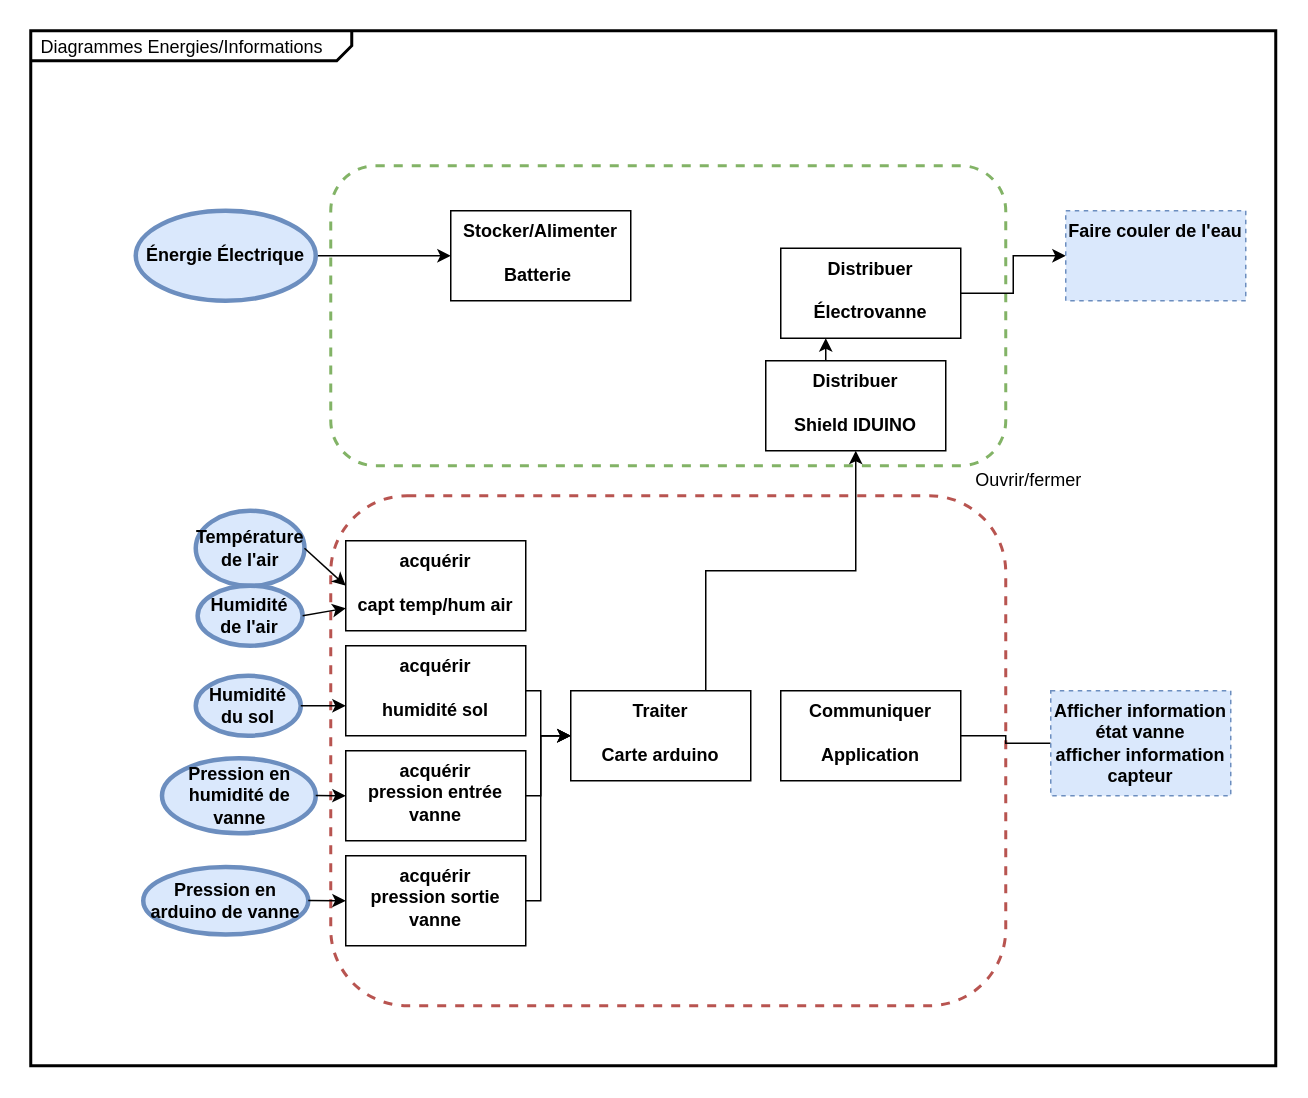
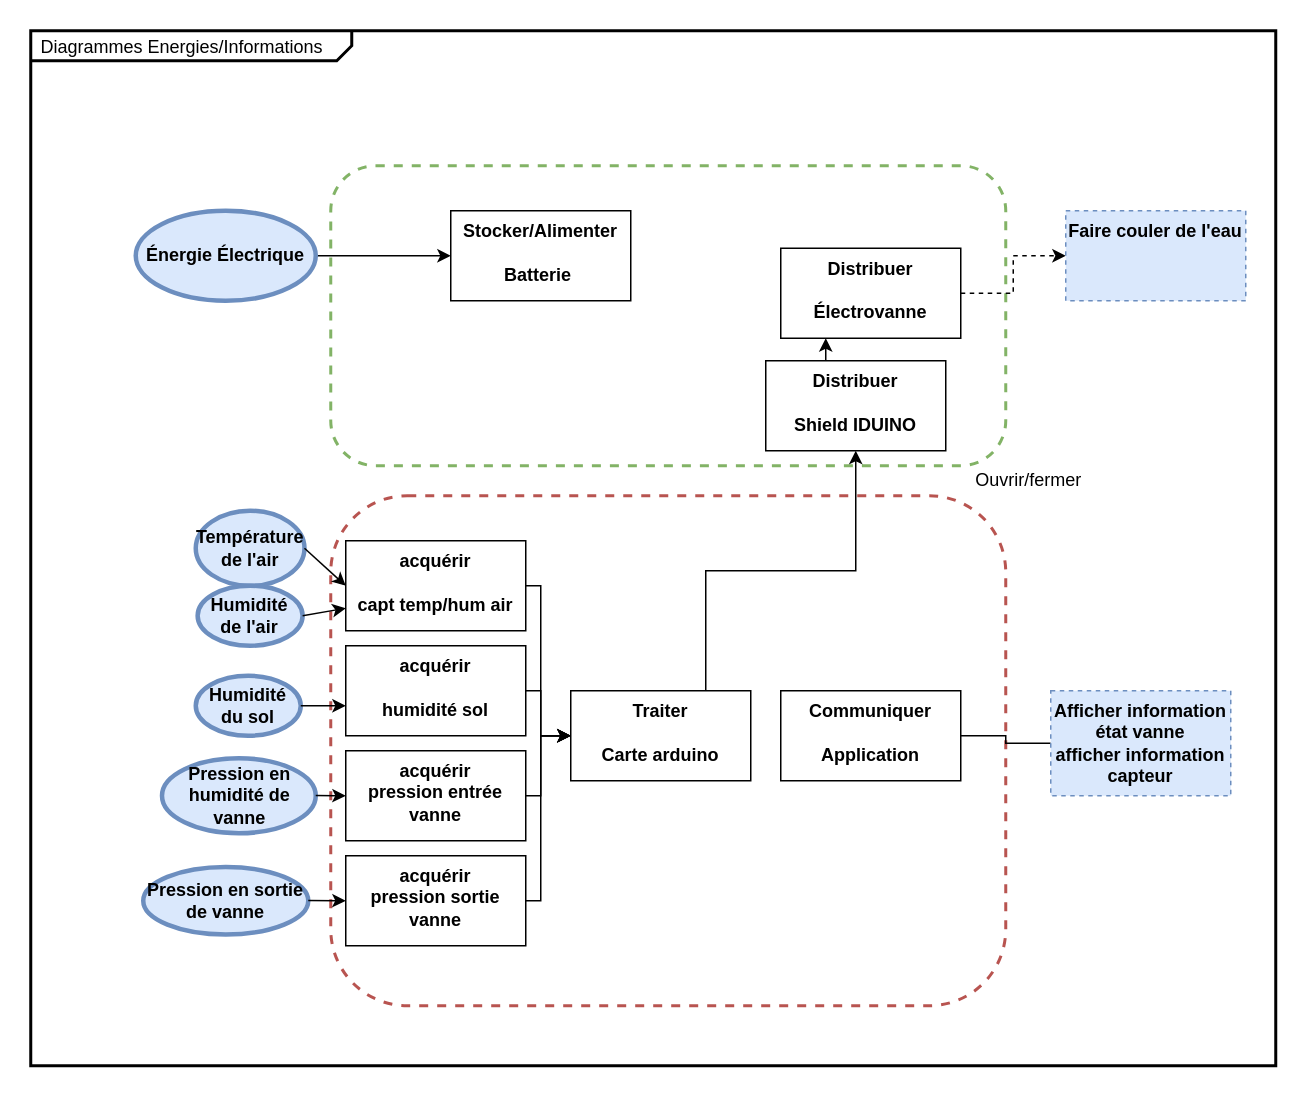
  <mxCell id="0" />
  <mxCell id="1" parent="0" />
  <mxCell id="2" value="&lt;p style=&quot;margin: 0px ; margin-top: 4px ; margin-left: 7px ; text-align: left&quot;&gt;Diagrammes Energies/Informations&lt;br&gt;&lt;/p&gt;" style="html=1;shape=mxgraph.sysml.package;overflow=fill;labelX=214;strokeWidth=2;align=center;fillColor=none;" parent="1" vertex="1"><mxGeometry x="20" y="20" width="830" height="690" as="geometry" /></mxCell>
  <mxCell id="3" value="" style="shape=rect;rounded=1;html=1;whiteSpace=wrap;align=center;dashed=1;strokeWidth=2;strokeColor=#82b366;fillColor=none;" parent="1" vertex="1"><mxGeometry x="220" y="110" width="450" height="200" as="geometry" /></mxCell>
  <mxCell id="4" style="edgeStyle=orthogonalEdgeStyle;rounded=0;orthogonalLoop=1;jettySize=auto;html=1;" parent="1" source="5" target="6" edge="1"><mxGeometry relative="1" as="geometry" /></mxCell>
  <mxCell id="5" value="Énergie Électrique" style="shape=ellipse;html=1;strokeWidth=3;fontStyle=1;whiteSpace=wrap;align=center;perimeter=ellipsePerimeter;fillColor=#dae8fc;strokeColor=#6c8ebf;" parent="1" vertex="1"><mxGeometry x="90" y="140" width="120" height="60" as="geometry" /></mxCell>
  <mxCell id="6" value="Stocker/Alimenter&lt;br&gt;&lt;br&gt;Batterie&amp;nbsp;" style="shape=rect;html=1;verticalAlign=top;fontStyle=1;whiteSpace=wrap;align=center;" parent="1" vertex="1"><mxGeometry x="300" y="140" width="120" height="60" as="geometry" /></mxCell>
- <mxCell id="7" style="edgeStyle=orthogonalEdgeStyle;rounded=0;orthogonalLoop=1;jettySize=auto;html=1;entryX=0;entryY=0.5;entryDx=0;entryDy=0;" parent="1" source="8" target="9" edge="1"><mxGeometry relative="1" as="geometry"><mxPoint x="750" y="170" as="targetPoint" /></mxGeometry></mxCell>
+ <mxCell id="7" style="edgeStyle=orthogonalEdgeStyle;rounded=0;orthogonalLoop=1;jettySize=auto;html=1;entryX=0;entryY=0.5;entryDx=0;entryDy=0;dashed=1;" parent="1" source="8" target="9" edge="1"><mxGeometry relative="1" as="geometry"><mxPoint x="750" y="170" as="targetPoint" /></mxGeometry></mxCell>
  <mxCell id="8" value="Distribuer&lt;br&gt;&lt;br&gt;Électrovanne" style="shape=rect;html=1;verticalAlign=top;fontStyle=1;whiteSpace=wrap;align=center;" parent="1" vertex="1"><mxGeometry x="520" y="165" width="120" height="60" as="geometry" /></mxCell>
  <mxCell id="9" value="Faire couler de l'eau" style="shape=rect;html=1;verticalAlign=top;fontStyle=1;whiteSpace=wrap;align=center;dashed=1;fillColor=#dae8fc;strokeColor=#6c8ebf;" parent="1" vertex="1"><mxGeometry x="710" y="140" width="120" height="60" as="geometry" /></mxCell>
  <mxCell id="10" style="edgeStyle=orthogonalEdgeStyle;rounded=0;orthogonalLoop=1;jettySize=auto;html=1;exitX=0.25;exitY=0;exitDx=0;exitDy=0;entryX=0.25;entryY=1;entryDx=0;entryDy=0;" edge="1" parent="1" source="11" target="8"><mxGeometry relative="1" as="geometry" /></mxCell>
  <mxCell id="11" value="Distribuer&lt;br&gt;&lt;br&gt;Shield IDUINO" style="shape=rect;html=1;verticalAlign=top;fontStyle=1;whiteSpace=wrap;align=center;" parent="1" vertex="1"><mxGeometry x="510" y="240" width="120" height="60" as="geometry" /></mxCell>
  <mxCell id="12" value="" style="shape=rect;rounded=1;html=1;whiteSpace=wrap;align=center;dashed=1;strokeWidth=2;strokeColor=#b85450;fillColor=none;" parent="1" vertex="1"><mxGeometry x="220" y="330" width="450" height="340" as="geometry" /></mxCell>
+ <mxCell id="13" style="edgeStyle=orthogonalEdgeStyle;rounded=0;orthogonalLoop=1;jettySize=auto;html=1;exitX=1;exitY=0.5;exitDx=0;exitDy=0;entryX=0;entryY=0.5;entryDx=0;entryDy=0;" parent="1" source="14" target="22" edge="1"><mxGeometry relative="1" as="geometry"><Array as="points"><mxPoint x="360" y="390" /><mxPoint x="360" y="490" /></Array></mxGeometry></mxCell>
  <mxCell id="14" value="acquérir&lt;br&gt;&lt;br&gt;capt temp/hum air" style="shape=rect;html=1;verticalAlign=top;fontStyle=1;whiteSpace=wrap;align=center;" parent="1" vertex="1"><mxGeometry x="230" y="360" width="120" height="60" as="geometry" /></mxCell>
  <mxCell id="15" style="edgeStyle=orthogonalEdgeStyle;rounded=0;orthogonalLoop=1;jettySize=auto;html=1;exitX=1;exitY=0.5;exitDx=0;exitDy=0;" parent="1" source="16" edge="1"><mxGeometry relative="1" as="geometry"><mxPoint x="380" y="490" as="targetPoint" /><Array as="points"><mxPoint x="360" y="460" /><mxPoint x="360" y="490" /></Array></mxGeometry></mxCell>
  <mxCell id="16" value="acquérir&lt;br&gt;&lt;br&gt;humidité sol" style="shape=rect;html=1;verticalAlign=top;fontStyle=1;whiteSpace=wrap;align=center;" parent="1" vertex="1"><mxGeometry x="230" y="430" width="120" height="60" as="geometry" /></mxCell>
  <mxCell id="17" style="edgeStyle=orthogonalEdgeStyle;rounded=0;orthogonalLoop=1;jettySize=auto;html=1;exitX=1;exitY=0.5;exitDx=0;exitDy=0;" parent="1" source="18" target="22" edge="1"><mxGeometry relative="1" as="geometry"><Array as="points"><mxPoint x="360" y="530" /><mxPoint x="360" y="490" /></Array></mxGeometry></mxCell>
  <mxCell id="18" value="acquérir&lt;br&gt;pression entrée vanne" style="shape=rect;html=1;verticalAlign=top;fontStyle=1;whiteSpace=wrap;align=center;" parent="1" vertex="1"><mxGeometry x="230" y="500" width="120" height="60" as="geometry" /></mxCell>
  <mxCell id="19" style="edgeStyle=orthogonalEdgeStyle;rounded=0;orthogonalLoop=1;jettySize=auto;html=1;exitX=1;exitY=0.5;exitDx=0;exitDy=0;entryX=0;entryY=0.5;entryDx=0;entryDy=0;" parent="1" source="20" target="22" edge="1"><mxGeometry relative="1" as="geometry"><Array as="points"><mxPoint x="360" y="600" /><mxPoint x="360" y="490" /></Array></mxGeometry></mxCell>
  <mxCell id="20" value="acquérir&lt;br&gt;pression sortie vanne" style="shape=rect;html=1;verticalAlign=top;fontStyle=1;whiteSpace=wrap;align=center;" parent="1" vertex="1"><mxGeometry x="230" y="570" width="120" height="60" as="geometry" /></mxCell>
  <mxCell id="21" style="edgeStyle=orthogonalEdgeStyle;rounded=0;orthogonalLoop=1;jettySize=auto;html=1;exitX=0.75;exitY=0;exitDx=0;exitDy=0;entryX=0.5;entryY=1;entryDx=0;entryDy=0;" edge="1" parent="1" source="22" target="11"><mxGeometry relative="1" as="geometry" /></mxCell>
  <mxCell id="22" value="Traiter&lt;br&gt;&lt;br&gt;Carte arduino" style="shape=rect;html=1;verticalAlign=top;fontStyle=1;whiteSpace=wrap;align=center;" parent="1" vertex="1"><mxGeometry x="380" y="460" width="120" height="60" as="geometry" /></mxCell>
  <mxCell id="23" style="edgeStyle=orthogonalEdgeStyle;rounded=0;orthogonalLoop=1;jettySize=auto;html=1;exitX=1;exitY=0.5;exitDx=0;exitDy=0;entryX=0;entryY=0.5;entryDx=0;entryDy=0;endArrow=none;endFill=0;" edge="1" parent="1" source="24" target="36"><mxGeometry relative="1" as="geometry" /></mxCell>
  <mxCell id="24" value="Communiquer&lt;br&gt;&lt;br&gt;Application" style="shape=rect;html=1;verticalAlign=top;fontStyle=1;whiteSpace=wrap;align=center;" parent="1" vertex="1"><mxGeometry x="520" y="460" width="120" height="60" as="geometry" /></mxCell>
  <mxCell id="25" value="Ouvrir/fermer" style="text;html=1;align=center;verticalAlign=middle;resizable=0;points=[];autosize=1;" parent="1" vertex="1"><mxGeometry x="640" y="310" width="90" height="20" as="geometry" /></mxCell>
  <mxCell id="26" value="Température de l'air" style="shape=ellipse;html=1;strokeWidth=3;fontStyle=1;whiteSpace=wrap;align=center;perimeter=ellipsePerimeter;fillColor=#dae8fc;strokeColor=#6c8ebf;" vertex="1" parent="1"><mxGeometry x="130" y="340" width="72.5" height="50" as="geometry" /></mxCell>
  <mxCell id="27" value="Pression en humidité de vanne" style="shape=ellipse;html=1;strokeWidth=3;fontStyle=1;whiteSpace=wrap;align=center;perimeter=ellipsePerimeter;fillColor=#dae8fc;strokeColor=#6c8ebf;" vertex="1" parent="1"><mxGeometry x="107.5" y="505" width="102.5" height="50" as="geometry" /></mxCell>
- <mxCell id="28" value="Pression en arduino de vanne" style="shape=ellipse;html=1;strokeWidth=3;fontStyle=1;whiteSpace=wrap;align=center;perimeter=ellipsePerimeter;fillColor=#dae8fc;strokeColor=#6c8ebf;" vertex="1" parent="1"><mxGeometry x="95" y="577.5" width="110" height="45" as="geometry" /></mxCell>
+ <mxCell id="28" value="Pression en sortie de vanne" style="shape=ellipse;html=1;strokeWidth=3;fontStyle=1;whiteSpace=wrap;align=center;perimeter=ellipsePerimeter;fillColor=#dae8fc;strokeColor=#6c8ebf;" vertex="1" parent="1"><mxGeometry x="95" y="577.5" width="110" height="45" as="geometry" /></mxCell>
  <mxCell id="29" value="Humidité de l'air" style="shape=ellipse;html=1;strokeWidth=3;fontStyle=1;whiteSpace=wrap;align=center;perimeter=ellipsePerimeter;fillColor=#dae8fc;strokeColor=#6c8ebf;" vertex="1" parent="1"><mxGeometry x="131.25" y="390" width="70" height="40" as="geometry" /></mxCell>
  <mxCell id="30" value="" style="endArrow=classic;html=1;exitX=1;exitY=0.5;exitDx=0;exitDy=0;entryX=0;entryY=0.5;entryDx=0;entryDy=0;" edge="1" parent="1" source="26" target="14"><mxGeometry width="50" height="50" relative="1" as="geometry"><mxPoint x="220" y="370" as="sourcePoint" /><mxPoint x="270" y="320" as="targetPoint" /></mxGeometry></mxCell>
  <mxCell id="31" value="" style="endArrow=classic;html=1;exitX=1;exitY=0.5;exitDx=0;exitDy=0;entryX=0;entryY=0.75;entryDx=0;entryDy=0;" edge="1" parent="1" source="29" target="14"><mxGeometry width="50" height="50" relative="1" as="geometry"><mxPoint x="212.5" y="375" as="sourcePoint" /><mxPoint x="240" y="400" as="targetPoint" /></mxGeometry></mxCell>
  <mxCell id="32" value="Humidité du sol" style="shape=ellipse;html=1;strokeWidth=3;fontStyle=1;whiteSpace=wrap;align=center;perimeter=ellipsePerimeter;fillColor=#dae8fc;strokeColor=#6c8ebf;" vertex="1" parent="1"><mxGeometry x="130" y="450" width="70" height="40" as="geometry" /></mxCell>
  <mxCell id="33" value="" style="endArrow=classic;html=1;exitX=1;exitY=0.5;exitDx=0;exitDy=0;" edge="1" parent="1" source="32"><mxGeometry width="50" height="50" relative="1" as="geometry"><mxPoint x="200" y="520" as="sourcePoint" /><mxPoint x="230" y="470" as="targetPoint" /></mxGeometry></mxCell>
  <mxCell id="34" value="" style="endArrow=classic;html=1;exitX=1;exitY=0.5;exitDx=0;exitDy=0;" edge="1" parent="1"><mxGeometry width="50" height="50" relative="1" as="geometry"><mxPoint x="210" y="529.8" as="sourcePoint" /><mxPoint x="230" y="530" as="targetPoint" /></mxGeometry></mxCell>
  <mxCell id="35" value="" style="endArrow=classic;html=1;exitX=1;exitY=0.5;exitDx=0;exitDy=0;entryX=0;entryY=0.5;entryDx=0;entryDy=0;" edge="1" parent="1" target="20"><mxGeometry width="50" height="50" relative="1" as="geometry"><mxPoint x="205" y="599.8" as="sourcePoint" /><mxPoint x="225" y="600" as="targetPoint" /></mxGeometry></mxCell>
  <mxCell id="36" value="Afficher information état vanne&lt;br&gt;afficher information capteur" style="shape=rect;html=1;verticalAlign=top;fontStyle=1;whiteSpace=wrap;align=center;dashed=1;fillColor=#dae8fc;strokeColor=#6c8ebf;" vertex="1" parent="1"><mxGeometry x="700" y="460" width="120" height="70" as="geometry" /></mxCell>
